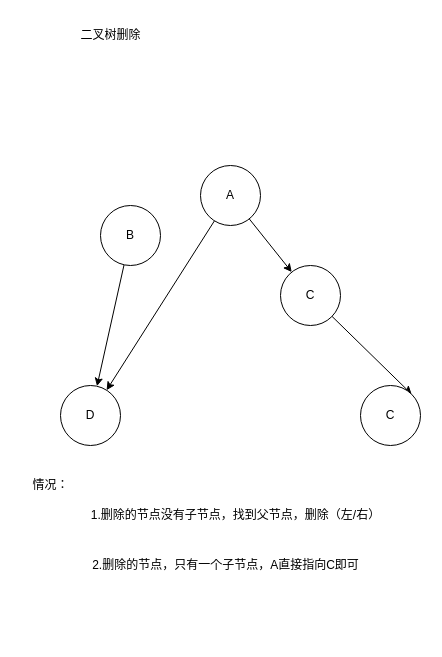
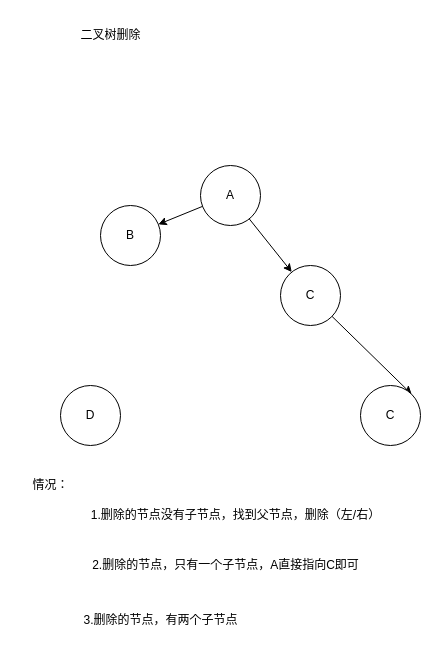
  <mxCell id="0" />
  <mxCell id="1" parent="0" />
- <mxCell id="2" style="edgeStyle=none;html=1;" edge="1" parent="1" source="4" target="9"><mxGeometry relative="1" as="geometry" /></mxCell>
+ <mxCell id="2" style="edgeStyle=none;html=1;" edge="1" parent="1" source="4" target="6"><mxGeometry relative="1" as="geometry" /></mxCell>
  <mxCell id="3" style="edgeStyle=none;html=1;" edge="1" parent="1" source="4" target="8"><mxGeometry relative="1" as="geometry" /></mxCell>
  <mxCell id="4" value="A" style="ellipse;whiteSpace=wrap;html=1;aspect=fixed;" vertex="1" parent="1"><mxGeometry x="200" y="165" width="60" height="60" as="geometry" /></mxCell>
- <mxCell id="5" style="edgeStyle=none;html=1;" edge="1" parent="1" source="6" target="9"><mxGeometry relative="1" as="geometry" /></mxCell>
  <mxCell id="6" value="B" style="ellipse;whiteSpace=wrap;html=1;aspect=fixed;" vertex="1" parent="1"><mxGeometry x="100" y="205" width="60" height="60" as="geometry" /></mxCell>
  <mxCell id="7" style="edgeStyle=none;html=1;entryX=1;entryY=0;entryDx=0;entryDy=0;" edge="1" parent="1" source="8" target="10"><mxGeometry relative="1" as="geometry" /></mxCell>
  <mxCell id="8" value="C" style="ellipse;whiteSpace=wrap;html=1;aspect=fixed;" vertex="1" parent="1"><mxGeometry x="280" y="265" width="60" height="60" as="geometry" /></mxCell>
  <mxCell id="9" value="D" style="ellipse;whiteSpace=wrap;html=1;aspect=fixed;" vertex="1" parent="1"><mxGeometry x="60" y="385" width="60" height="60" as="geometry" /></mxCell>
  <mxCell id="10" value="C" style="ellipse;whiteSpace=wrap;html=1;aspect=fixed;" vertex="1" parent="1"><mxGeometry x="360" y="385" width="60" height="60" as="geometry" /></mxCell>
  <mxCell id="11" value="二叉树删除" style="text;html=1;align=center;verticalAlign=middle;resizable=0;points=[];autosize=1;strokeColor=none;fillColor=none;" vertex="1" parent="1"><mxGeometry x="70" y="20" width="80" height="30" as="geometry" /></mxCell>
  <mxCell id="12" value="情况：" style="text;html=1;align=center;verticalAlign=middle;resizable=0;points=[];autosize=1;strokeColor=none;fillColor=none;" vertex="1" parent="1"><mxGeometry x="20" y="470" width="60" height="30" as="geometry" /></mxCell>
  <mxCell id="13" value="1.删除的节点没有子节点，找到父节点，删除（左/右）" style="text;html=1;align=center;verticalAlign=middle;resizable=0;points=[];autosize=1;strokeColor=none;fillColor=none;" vertex="1" parent="1"><mxGeometry x="80" y="500" width="310" height="30" as="geometry" /></mxCell>
  <mxCell id="14" value="2.删除的节点，只有一个子节点，A直接指向C即可" style="text;html=1;align=center;verticalAlign=middle;resizable=0;points=[];autosize=1;strokeColor=none;fillColor=none;" vertex="1" parent="1"><mxGeometry x="80" y="550" width="290" height="30" as="geometry" /></mxCell>
+ <mxCell id="15" value="3.删除的节点，有两个子节点&lt;br&gt;" style="text;html=1;align=center;verticalAlign=middle;resizable=0;points=[];autosize=1;strokeColor=none;fillColor=none;" vertex="1" parent="1"><mxGeometry x="70" y="605" width="180" height="30" as="geometry" /></mxCell>
